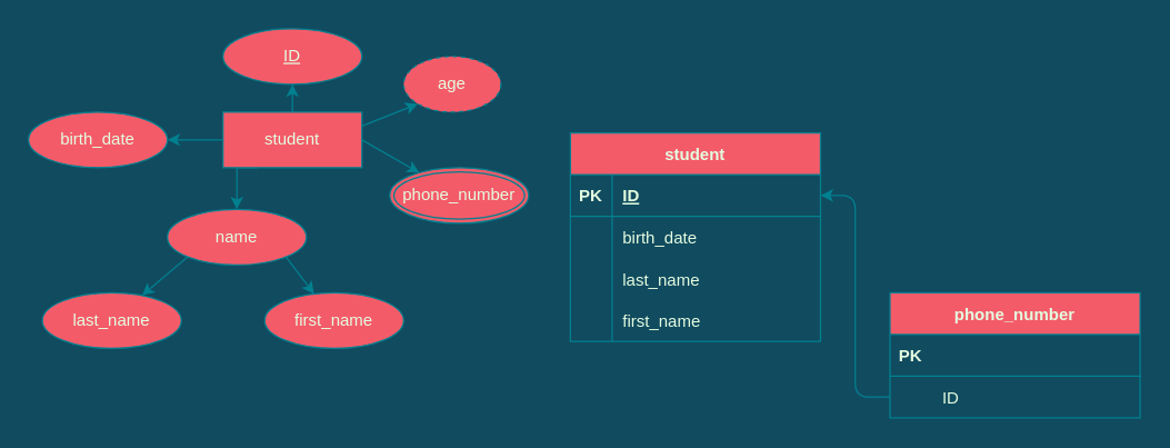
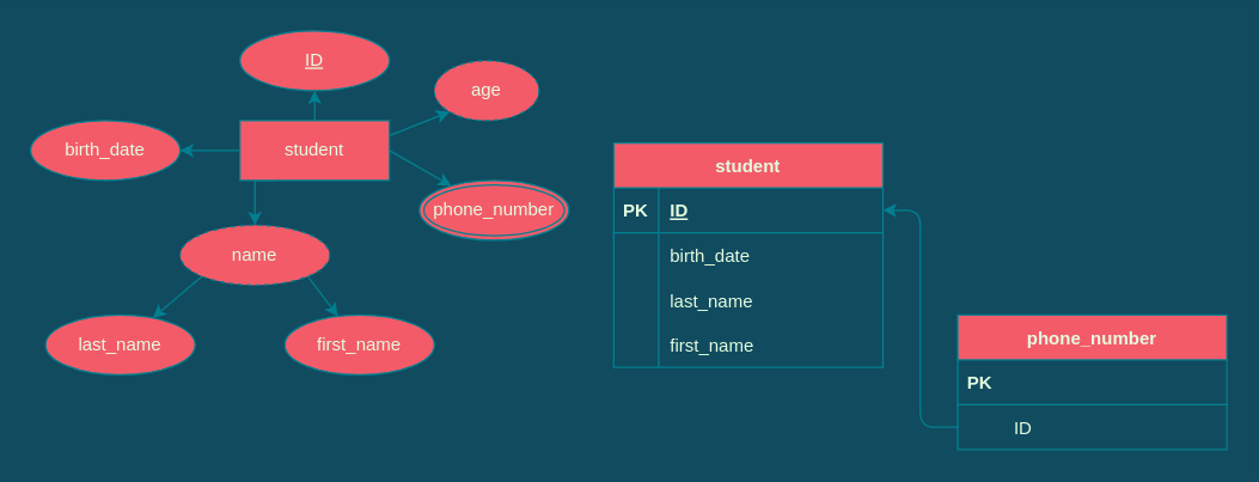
  <mxCell id="0" />
  <mxCell id="1" parent="0" />
  <mxCell id="2" value="age" style="ellipse;whiteSpace=wrap;html=1;align=center;dashed=1;rounded=0;sketch=0;fontColor=#E4FDE1;strokeColor=#028090;fillColor=#F45B69;" parent="1" vertex="1"><mxGeometry x="290" y="40" width="70" height="40" as="geometry" /></mxCell>
  <mxCell id="3" value="ID" style="ellipse;whiteSpace=wrap;html=1;align=center;fontStyle=4;rounded=0;sketch=0;fontColor=#E4FDE1;strokeColor=#028090;fillColor=#F45B69;" parent="1" vertex="1"><mxGeometry x="160" y="20" width="100" height="40" as="geometry" /></mxCell>
  <mxCell id="4" value="" style="edgeStyle=orthogonalEdgeStyle;curved=0;rounded=1;sketch=0;orthogonalLoop=1;jettySize=auto;html=1;fontColor=#E4FDE1;strokeColor=#028090;fillColor=#F45B69;labelBackgroundColor=#114B5F;" parent="1" source="9" target="10" edge="1"><mxGeometry relative="1" as="geometry" /></mxCell>
  <mxCell id="5" style="edgeStyle=orthogonalEdgeStyle;rounded=0;orthogonalLoop=1;jettySize=auto;html=1;exitX=0.5;exitY=0;exitDx=0;exitDy=0;entryX=0.5;entryY=1;entryDx=0;entryDy=0;strokeColor=#028090;fontColor=#E4FDE1;labelBackgroundColor=#114B5F;" parent="1" source="9" target="3" edge="1"><mxGeometry relative="1" as="geometry" /></mxCell>
  <mxCell id="6" style="edgeStyle=orthogonalEdgeStyle;rounded=0;orthogonalLoop=1;jettySize=auto;html=1;exitX=0.25;exitY=1;exitDx=0;exitDy=0;entryX=0.5;entryY=0;entryDx=0;entryDy=0;strokeColor=#028090;fontColor=#E4FDE1;labelBackgroundColor=#114B5F;" parent="1" source="9" target="13" edge="1"><mxGeometry relative="1" as="geometry" /></mxCell>
  <mxCell id="7" style="edgeStyle=none;rounded=1;sketch=0;orthogonalLoop=1;jettySize=auto;html=1;exitX=1;exitY=0.25;exitDx=0;exitDy=0;entryX=0;entryY=1;entryDx=0;entryDy=0;fontColor=#E4FDE1;strokeColor=#028090;fillColor=#F45B69;" edge="1" parent="1" source="9" target="2"><mxGeometry relative="1" as="geometry" /></mxCell>
  <mxCell id="8" style="edgeStyle=none;rounded=1;sketch=0;orthogonalLoop=1;jettySize=auto;html=1;exitX=1;exitY=0.5;exitDx=0;exitDy=0;fontColor=#E4FDE1;strokeColor=#028090;fillColor=#F45B69;" edge="1" parent="1" source="9" target="14"><mxGeometry relative="1" as="geometry" /></mxCell>
  <mxCell id="9" value="student" style="whiteSpace=wrap;html=1;align=center;rounded=0;sketch=0;fontColor=#E4FDE1;strokeColor=#028090;fillColor=#F45B69;" parent="1" vertex="1"><mxGeometry x="160" y="80" width="100" height="40" as="geometry" /></mxCell>
  <mxCell id="10" value="birth_date" style="ellipse;whiteSpace=wrap;html=1;align=center;rounded=0;sketch=0;fontColor=#E4FDE1;strokeColor=#028090;fillColor=#F45B69;" parent="1" vertex="1"><mxGeometry x="20" y="80" width="100" height="40" as="geometry" /></mxCell>
  <mxCell id="11" style="edgeStyle=none;rounded=1;sketch=0;orthogonalLoop=1;jettySize=auto;html=1;exitX=0;exitY=1;exitDx=0;exitDy=0;fontColor=#E4FDE1;strokeColor=#028090;fillColor=#F45B69;" edge="1" parent="1" source="13" target="15"><mxGeometry relative="1" as="geometry" /></mxCell>
  <mxCell id="12" style="edgeStyle=none;rounded=1;sketch=0;orthogonalLoop=1;jettySize=auto;html=1;exitX=1;exitY=1;exitDx=0;exitDy=0;fontColor=#E4FDE1;strokeColor=#028090;fillColor=#F45B69;" edge="1" parent="1" source="13" target="16"><mxGeometry relative="1" as="geometry" /></mxCell>
- <mxCell id="13" value="name" style="ellipse;whiteSpace=wrap;html=1;align=center;rounded=0;sketch=0;fontColor=#E4FDE1;strokeColor=#028090;fillColor=#F45B69;" parent="1" vertex="1"><mxGeometry x="120" y="150" width="100" height="40" as="geometry" /></mxCell>
+ <mxCell id="13" value="name" style="ellipse;whiteSpace=wrap;html=1;align=center;rounded=0;sketch=0;fontColor=#E4FDE1;strokeColor=#028090;fillColor=#F45B69;dashed=1;" parent="1" vertex="1"><mxGeometry x="120" y="150" width="100" height="40" as="geometry" /></mxCell>
  <mxCell id="14" value="phone_number" style="ellipse;shape=doubleEllipse;margin=3;whiteSpace=wrap;html=1;align=center;rounded=0;sketch=0;fontColor=#E4FDE1;strokeColor=#028090;fillColor=#F45B69;" parent="1" vertex="1"><mxGeometry x="280" y="120" width="100" height="40" as="geometry" /></mxCell>
  <mxCell id="15" value="last_name" style="ellipse;whiteSpace=wrap;html=1;align=center;rounded=0;sketch=0;fontColor=#E4FDE1;strokeColor=#028090;fillColor=#F45B69;" parent="1" vertex="1"><mxGeometry x="30" y="210" width="100" height="40" as="geometry" /></mxCell>
  <mxCell id="16" value="first_name" style="ellipse;whiteSpace=wrap;html=1;align=center;rounded=0;sketch=0;fontColor=#E4FDE1;strokeColor=#028090;fillColor=#F45B69;" parent="1" vertex="1"><mxGeometry x="190" y="210" width="100" height="40" as="geometry" /></mxCell>
  <mxCell id="17" value="student" style="shape=table;startSize=30;container=1;collapsible=1;childLayout=tableLayout;fixedRows=1;rowLines=0;fontStyle=1;align=center;resizeLast=1;rounded=0;sketch=0;fontColor=#E4FDE1;strokeColor=#028090;fillColor=#F45B69;" parent="1" vertex="1"><mxGeometry x="410" y="95" width="180" height="150" as="geometry" /></mxCell>
  <mxCell id="18" value="" style="shape=partialRectangle;collapsible=0;dropTarget=0;pointerEvents=0;fillColor=none;top=0;left=0;bottom=1;right=0;points=[[0,0.5],[1,0.5]];portConstraint=eastwest;rounded=0;sketch=0;fontColor=#E4FDE1;strokeColor=#028090;" parent="17" vertex="1"><mxGeometry y="30" width="180" height="30" as="geometry" /></mxCell>
  <mxCell id="19" value="PK" style="shape=partialRectangle;connectable=0;fillColor=none;top=0;left=0;bottom=0;right=0;fontStyle=1;overflow=hidden;rounded=0;sketch=0;fontColor=#E4FDE1;strokeColor=#028090;" parent="18" vertex="1"><mxGeometry width="30" height="30" as="geometry"><mxRectangle width="30" height="30" as="alternateBounds" /></mxGeometry></mxCell>
  <mxCell id="20" value="ID" style="shape=partialRectangle;connectable=0;fillColor=none;top=0;left=0;bottom=0;right=0;align=left;spacingLeft=6;fontStyle=5;overflow=hidden;rounded=0;sketch=0;fontColor=#E4FDE1;strokeColor=#028090;" parent="18" vertex="1"><mxGeometry x="30" width="150" height="30" as="geometry"><mxRectangle width="150" height="30" as="alternateBounds" /></mxGeometry></mxCell>
  <mxCell id="21" value="" style="shape=partialRectangle;collapsible=0;dropTarget=0;pointerEvents=0;fillColor=none;top=0;left=0;bottom=0;right=0;points=[[0,0.5],[1,0.5]];portConstraint=eastwest;rounded=0;sketch=0;fontColor=#E4FDE1;strokeColor=#028090;" parent="17" vertex="1"><mxGeometry y="60" width="180" height="30" as="geometry" /></mxCell>
  <mxCell id="22" value="" style="shape=partialRectangle;connectable=0;fillColor=none;top=0;left=0;bottom=0;right=0;editable=1;overflow=hidden;rounded=0;sketch=0;fontColor=#E4FDE1;strokeColor=#028090;" parent="21" vertex="1"><mxGeometry width="30" height="30" as="geometry"><mxRectangle width="30" height="30" as="alternateBounds" /></mxGeometry></mxCell>
  <mxCell id="23" value="birth_date" style="shape=partialRectangle;connectable=0;fillColor=none;top=0;left=0;bottom=0;right=0;align=left;spacingLeft=6;overflow=hidden;rounded=0;sketch=0;fontColor=#E4FDE1;strokeColor=#028090;" parent="21" vertex="1"><mxGeometry x="30" width="150" height="30" as="geometry"><mxRectangle width="150" height="30" as="alternateBounds" /></mxGeometry></mxCell>
  <mxCell id="24" value="" style="shape=partialRectangle;collapsible=0;dropTarget=0;pointerEvents=0;fillColor=none;top=0;left=0;bottom=0;right=0;points=[[0,0.5],[1,0.5]];portConstraint=eastwest;rounded=0;sketch=0;fontColor=#E4FDE1;strokeColor=#028090;" parent="17" vertex="1"><mxGeometry y="90" width="180" height="30" as="geometry" /></mxCell>
  <mxCell id="25" value="" style="shape=partialRectangle;connectable=0;fillColor=none;top=0;left=0;bottom=0;right=0;editable=1;overflow=hidden;rounded=0;sketch=0;fontColor=#E4FDE1;strokeColor=#028090;" parent="24" vertex="1"><mxGeometry width="30" height="30" as="geometry"><mxRectangle width="30" height="30" as="alternateBounds" /></mxGeometry></mxCell>
  <mxCell id="26" value="last_name" style="shape=partialRectangle;connectable=0;fillColor=none;top=0;left=0;bottom=0;right=0;align=left;spacingLeft=6;overflow=hidden;rounded=0;sketch=0;fontColor=#E4FDE1;strokeColor=#028090;" parent="24" vertex="1"><mxGeometry x="30" width="150" height="30" as="geometry"><mxRectangle width="150" height="30" as="alternateBounds" /></mxGeometry></mxCell>
  <mxCell id="27" value="" style="shape=partialRectangle;collapsible=0;dropTarget=0;pointerEvents=0;fillColor=none;top=0;left=0;bottom=0;right=0;points=[[0,0.5],[1,0.5]];portConstraint=eastwest;rounded=0;sketch=0;fontColor=#E4FDE1;strokeColor=#028090;" parent="17" vertex="1"><mxGeometry y="120" width="180" height="30" as="geometry" /></mxCell>
  <mxCell id="28" value="" style="shape=partialRectangle;connectable=0;fillColor=none;top=0;left=0;bottom=0;right=0;editable=1;overflow=hidden;rounded=0;sketch=0;fontColor=#E4FDE1;strokeColor=#028090;" parent="27" vertex="1"><mxGeometry width="30" height="30" as="geometry"><mxRectangle width="30" height="30" as="alternateBounds" /></mxGeometry></mxCell>
  <mxCell id="29" value="first_name" style="shape=partialRectangle;connectable=0;fillColor=none;top=0;left=0;bottom=0;right=0;align=left;spacingLeft=6;overflow=hidden;rounded=0;sketch=0;fontColor=#E4FDE1;strokeColor=#028090;" parent="27" vertex="1"><mxGeometry x="30" width="150" height="30" as="geometry"><mxRectangle width="150" height="30" as="alternateBounds" /></mxGeometry></mxCell>
  <mxCell id="30" value="" style="shape=partialRectangle;connectable=0;fillColor=none;top=0;left=0;bottom=0;right=0;align=left;spacingLeft=6;overflow=hidden;rounded=0;sketch=0;fontColor=#E4FDE1;strokeColor=#028090;" parent="1" vertex="1"><mxGeometry x="500" y="240" width="150" height="30" as="geometry"><mxRectangle width="150" height="30" as="alternateBounds" /></mxGeometry></mxCell>
  <mxCell id="31" value="phone_number" style="shape=table;startSize=30;container=1;collapsible=1;childLayout=tableLayout;fixedRows=1;rowLines=0;fontStyle=1;align=center;resizeLast=1;rounded=0;sketch=0;fontColor=#E4FDE1;strokeColor=#028090;fillColor=#F45B69;" parent="1" vertex="1"><mxGeometry x="640" y="210" width="180" height="90" as="geometry" /></mxCell>
  <mxCell id="32" value="" style="shape=partialRectangle;collapsible=0;dropTarget=0;pointerEvents=0;fillColor=none;top=0;left=0;bottom=1;right=0;points=[[0,0.5],[1,0.5]];portConstraint=eastwest;rounded=0;sketch=0;fontColor=#E4FDE1;strokeColor=#028090;" parent="31" vertex="1"><mxGeometry y="30" width="180" height="30" as="geometry" /></mxCell>
  <mxCell id="33" value="PK" style="shape=partialRectangle;connectable=0;fillColor=none;top=0;left=0;bottom=0;right=0;fontStyle=1;overflow=hidden;rounded=0;sketch=0;fontColor=#E4FDE1;strokeColor=#028090;" parent="32" vertex="1"><mxGeometry width="30" height="30" as="geometry"><mxRectangle width="30" height="30" as="alternateBounds" /></mxGeometry></mxCell>
  <mxCell id="34" value="" style="shape=partialRectangle;collapsible=0;dropTarget=0;pointerEvents=0;fillColor=none;top=0;left=0;bottom=0;right=0;points=[[0,0.5],[1,0.5]];portConstraint=eastwest;rounded=0;sketch=0;fontColor=#E4FDE1;strokeColor=#028090;" parent="31" vertex="1"><mxGeometry y="60" width="180" height="30" as="geometry" /></mxCell>
  <mxCell id="35" value="ID" style="shape=partialRectangle;connectable=0;fillColor=none;top=0;left=0;bottom=0;right=0;align=left;spacingLeft=6;fontStyle=0;overflow=hidden;rounded=0;sketch=0;fontColor=#E4FDE1;strokeColor=#028090;" parent="34" vertex="1"><mxGeometry x="30" width="150" height="30" as="geometry"><mxRectangle width="150" height="30" as="alternateBounds" /></mxGeometry></mxCell>
  <mxCell id="36" style="edgeStyle=orthogonalEdgeStyle;curved=0;rounded=1;sketch=0;orthogonalLoop=1;jettySize=auto;html=1;exitX=0;exitY=0.5;exitDx=0;exitDy=0;entryX=1;entryY=0.5;entryDx=0;entryDy=0;fontColor=#E4FDE1;strokeColor=#028090;fillColor=#F45B69;labelBackgroundColor=#114B5F;" parent="1" source="34" target="18" edge="1"><mxGeometry relative="1" as="geometry" /></mxCell>
